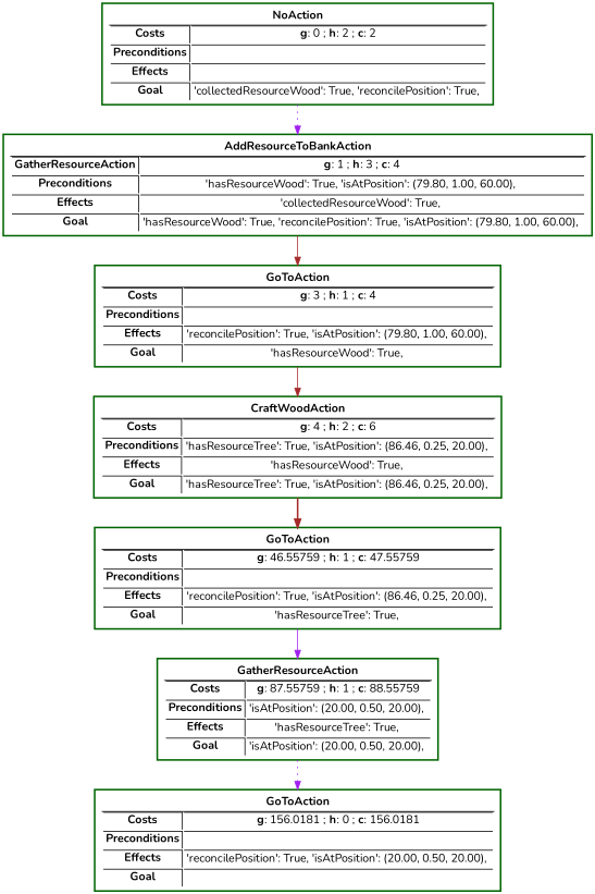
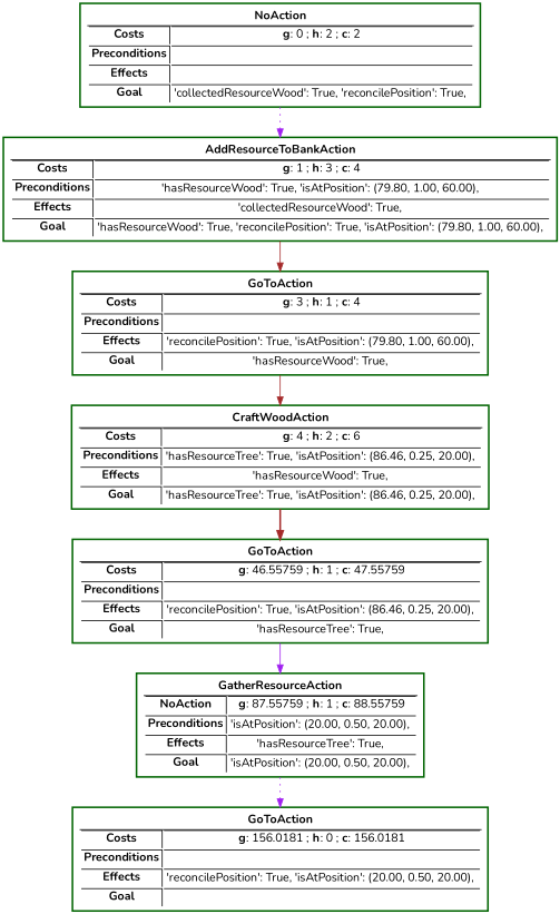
  digraph {
    fontname=Nunito
    node [color=darkgreen fontname=Nunito shape=box style=bold]
    edge [color=purple fontname=Nunito style=solid]
    n1 [label=< <table border='0' color='black' fontcolor='#F5F5F5'>     <tr> <td colspan='2'><b>NoAction</b></td> </tr>     <hr/>     <tr align='left'> <td border='1' sides='rt'><b>Costs</b></td>           <td border='1' sides='t'><b>g</b>: 0 ; <b>h</b>: 2 ; <b>c</b>: 2</td> </tr>     <tr align='left'> <td border='1' sides='rt'><b>Preconditions</b></td>   <td border='1' sides='t'></td> </tr>     <tr align='left'> <td border='1' sides='rt'><b>Effects</b></td>         <td border='1' sides='t'></td> </tr>     <tr align='left'> <td border='1' sides='rt'><b>Goal</b></td>            <td border='1' sides='t'>'collectedResourceWood': True, 'reconcilePosition': True, </td> </tr> </table> >]
-   n2 [label=< <table border='0' color='black' fontcolor='#F5F5F5'>     <tr> <td colspan='2'><b>AddResourceToBankAction</b></td> </tr>     <hr/>     <tr align='left'> <td border='1' sides='rt'><b>GatherResourceAction</b></td>           <td border='1' sides='t'><b>g</b>: 1 ; <b>h</b>: 3 ; <b>c</b>: 4</td> </tr>     <tr align='left'> <td border='1' sides='rt'><b>Preconditions</b></td>   <td border='1' sides='t'>'hasResourceWood': True, 'isAtPosition': (79.80, 1.00, 60.00), </td> </tr>     <tr align='left'> <td border='1' sides='rt'><b>Effects</b></td>         <td border='1' sides='t'>'collectedResourceWood': True, </td> </tr>     <tr align='left'> <td border='1' sides='rt'><b>Goal</b></td>            <td border='1' sides='t'>'hasResourceWood': True, 'reconcilePosition': True, 'isAtPosition': (79.80, 1.00, 60.00), </td> </tr> </table> >]
+   n2 [label=< <table border='0' color='black' fontcolor='#F5F5F5'>     <tr> <td colspan='2'><b>AddResourceToBankAction</b></td> </tr>     <hr/>     <tr align='left'> <td border='1' sides='rt'><b>Costs</b></td>           <td border='1' sides='t'><b>g</b>: 1 ; <b>h</b>: 3 ; <b>c</b>: 4</td> </tr>     <tr align='left'> <td border='1' sides='rt'><b>Preconditions</b></td>   <td border='1' sides='t'>'hasResourceWood': True, 'isAtPosition': (79.80, 1.00, 60.00), </td> </tr>     <tr align='left'> <td border='1' sides='rt'><b>Effects</b></td>         <td border='1' sides='t'>'collectedResourceWood': True, </td> </tr>     <tr align='left'> <td border='1' sides='rt'><b>Goal</b></td>            <td border='1' sides='t'>'hasResourceWood': True, 'reconcilePosition': True, 'isAtPosition': (79.80, 1.00, 60.00), </td> </tr> </table> >]
    n3 [label=< <table border='0' color='black' fontcolor='#F5F5F5'>     <tr> <td colspan='2'><b>GoToAction</b></td> </tr>     <hr/>     <tr align='left'> <td border='1' sides='rt'><b>Costs</b></td>           <td border='1' sides='t'><b>g</b>: 3 ; <b>h</b>: 1 ; <b>c</b>: 4</td> </tr>     <tr align='left'> <td border='1' sides='rt'><b>Preconditions</b></td>   <td border='1' sides='t'></td> </tr>     <tr align='left'> <td border='1' sides='rt'><b>Effects</b></td>         <td border='1' sides='t'>'reconcilePosition': True, 'isAtPosition': (79.80, 1.00, 60.00), </td> </tr>     <tr align='left'> <td border='1' sides='rt'><b>Goal</b></td>            <td border='1' sides='t'>'hasResourceWood': True, </td> </tr> </table> >]
    n4 [label=< <table border='0' color='black' fontcolor='#F5F5F5'>     <tr> <td colspan='2'><b>CraftWoodAction</b></td> </tr>     <hr/>     <tr align='left'> <td border='1' sides='rt'><b>Costs</b></td>           <td border='1' sides='t'><b>g</b>: 4 ; <b>h</b>: 2 ; <b>c</b>: 6</td> </tr>     <tr align='left'> <td border='1' sides='rt'><b>Preconditions</b></td>   <td border='1' sides='t'>'hasResourceTree': True, 'isAtPosition': (86.46, 0.25, 20.00), </td> </tr>     <tr align='left'> <td border='1' sides='rt'><b>Effects</b></td>         <td border='1' sides='t'>'hasResourceWood': True, </td> </tr>     <tr align='left'> <td border='1' sides='rt'><b>Goal</b></td>            <td border='1' sides='t'>'hasResourceTree': True, 'isAtPosition': (86.46, 0.25, 20.00), </td> </tr> </table> >]
    n5 [label=< <table border='0' color='black' fontcolor='#F5F5F5'>     <tr> <td colspan='2'><b>GoToAction</b></td> </tr>     <hr/>     <tr align='left'> <td border='1' sides='rt'><b>Costs</b></td>           <td border='1' sides='t'><b>g</b>: 46.55759 ; <b>h</b>: 1 ; <b>c</b>: 47.55759</td> </tr>     <tr align='left'> <td border='1' sides='rt'><b>Preconditions</b></td>   <td border='1' sides='t'></td> </tr>     <tr align='left'> <td border='1' sides='rt'><b>Effects</b></td>         <td border='1' sides='t'>'reconcilePosition': True, 'isAtPosition': (86.46, 0.25, 20.00), </td> </tr>     <tr align='left'> <td border='1' sides='rt'><b>Goal</b></td>            <td border='1' sides='t'>'hasResourceTree': True, </td> </tr> </table> >]
-   n6 [label=< <table border='0' color='black' fontcolor='#F5F5F5'>     <tr> <td colspan='2'><b>GatherResourceAction</b></td> </tr>     <hr/>     <tr align='left'> <td border='1' sides='rt'><b>Costs</b></td>           <td border='1' sides='t'><b>g</b>: 87.55759 ; <b>h</b>: 1 ; <b>c</b>: 88.55759</td> </tr>     <tr align='left'> <td border='1' sides='rt'><b>Preconditions</b></td>   <td border='1' sides='t'>'isAtPosition': (20.00, 0.50, 20.00), </td> </tr>     <tr align='left'> <td border='1' sides='rt'><b>Effects</b></td>         <td border='1' sides='t'>'hasResourceTree': True, </td> </tr>     <tr align='left'> <td border='1' sides='rt'><b>Goal</b></td>            <td border='1' sides='t'>'isAtPosition': (20.00, 0.50, 20.00), </td> </tr> </table> >]
+   n6 [label=< <table border='0' color='black' fontcolor='#F5F5F5'>     <tr> <td colspan='2'><b>GatherResourceAction</b></td> </tr>     <hr/>     <tr align='left'> <td border='1' sides='rt'><b>NoAction</b></td>           <td border='1' sides='t'><b>g</b>: 87.55759 ; <b>h</b>: 1 ; <b>c</b>: 88.55759</td> </tr>     <tr align='left'> <td border='1' sides='rt'><b>Preconditions</b></td>   <td border='1' sides='t'>'isAtPosition': (20.00, 0.50, 20.00), </td> </tr>     <tr align='left'> <td border='1' sides='rt'><b>Effects</b></td>         <td border='1' sides='t'>'hasResourceTree': True, </td> </tr>     <tr align='left'> <td border='1' sides='rt'><b>Goal</b></td>            <td border='1' sides='t'>'isAtPosition': (20.00, 0.50, 20.00), </td> </tr> </table> >]
    n7 [label=< <table border='0' color='black' fontcolor='#F5F5F5'>     <tr> <td colspan='2'><b>GoToAction</b></td> </tr>     <hr/>     <tr align='left'> <td border='1' sides='rt'><b>Costs</b></td>           <td border='1' sides='t'><b>g</b>: 156.0181 ; <b>h</b>: 0 ; <b>c</b>: 156.0181</td> </tr>     <tr align='left'> <td border='1' sides='rt'><b>Preconditions</b></td>   <td border='1' sides='t'></td> </tr>     <tr align='left'> <td border='1' sides='rt'><b>Effects</b></td>         <td border='1' sides='t'>'reconcilePosition': True, 'isAtPosition': (20.00, 0.50, 20.00), </td> </tr>     <tr align='left'> <td border='1' sides='rt'><b>Goal</b></td>            <td border='1' sides='t'></td> </tr> </table> >]
    n1 -> n2 [style=dotted]
    n2 -> n3 [color=brown]
    n3 -> n4 [color=brown]
    n4 -> n5 [color=brown style=bold]
    n5 -> n6
    n6 -> n7 [style=dotted]
  }
